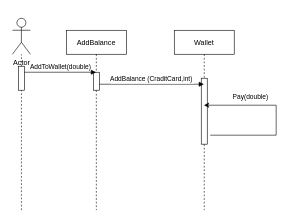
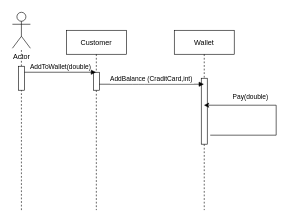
  <mxCell id="0" />
  <mxCell id="1" parent="0" />
- <mxCell id="2" value="AddBalance" style="shape=umlLifeline;perimeter=lifelinePerimeter;container=1;collapsible=0;recursiveResize=0;rounded=0;shadow=0;strokeWidth=1;" parent="1" vertex="1"><mxGeometry x="110" y="50" width="100" height="300" as="geometry" /></mxCell>
+ <mxCell id="2" value="Customer" style="shape=umlLifeline;perimeter=lifelinePerimeter;container=1;collapsible=0;recursiveResize=0;rounded=0;shadow=0;strokeWidth=1;" parent="1" vertex="1"><mxGeometry x="110" y="50" width="100" height="300" as="geometry" /></mxCell>
  <mxCell id="3" value="" style="points=[];perimeter=orthogonalPerimeter;rounded=0;shadow=0;strokeWidth=1;" parent="2" vertex="1"><mxGeometry x="45" y="70" width="10" height="30" as="geometry" /></mxCell>
  <mxCell id="4" value="Wallet" style="shape=umlLifeline;perimeter=lifelinePerimeter;container=1;collapsible=0;recursiveResize=0;rounded=0;shadow=0;strokeWidth=1;" parent="1" vertex="1"><mxGeometry x="290" y="50" width="100" height="300" as="geometry" /></mxCell>
  <mxCell id="5" value="" style="points=[];perimeter=orthogonalPerimeter;rounded=0;shadow=0;strokeWidth=1;" parent="4" vertex="1"><mxGeometry x="45" y="80" width="10" height="110" as="geometry" /></mxCell>
  <mxCell id="6" value="" style="edgeStyle=segmentEdgeStyle;endArrow=classic;html=1;rounded=0;" edge="1" parent="4" target="4"><mxGeometry width="50" height="50" relative="1" as="geometry"><mxPoint x="60" y="175" as="sourcePoint" /><mxPoint x="80" y="125" as="targetPoint" /><Array as="points"><mxPoint x="170" y="175" /><mxPoint x="170" y="125" /></Array></mxGeometry></mxCell>
  <mxCell id="7" value="Pay(double)" style="edgeLabel;html=1;align=center;verticalAlign=middle;resizable=0;points=[];" vertex="1" connectable="0" parent="6"><mxGeometry x="0.345" y="3" relative="1" as="geometry"><mxPoint x="-15" y="-18" as="offset" /></mxGeometry></mxCell>
  <mxCell id="8" value="AddBalance (CraditCard,int)" style="verticalAlign=bottom;endArrow=block;shadow=0;strokeWidth=1;" parent="1" source="3" target="4" edge="1"><mxGeometry relative="1" as="geometry"><mxPoint x="265" y="130" as="sourcePoint" /><Array as="points"><mxPoint x="230" y="140" /></Array><mxPoint as="offset" /></mxGeometry></mxCell>
- <mxCell id="9" value="Actor" style="shape=umlActor;verticalLabelPosition=bottom;verticalAlign=top;html=1;outlineConnect=0;" parent="1" vertex="1"><mxGeometry x="20" y="30" width="30" height="60" as="geometry" /></mxCell>
+ <mxCell id="9" value="Actor" style="shape=umlActor;verticalLabelPosition=bottom;verticalAlign=top;html=1;outlineConnect=0;" parent="1" vertex="1"><mxGeometry x="20" y="20" width="30" height="60" as="geometry" /></mxCell>
  <mxCell id="10" value="" style="endArrow=none;dashed=1;html=1;" parent="1" target="9" edge="1"><mxGeometry width="50" height="50" relative="1" as="geometry"><mxPoint x="35" y="350" as="sourcePoint" /><mxPoint x="35" y="120" as="targetPoint" /><Array as="points"><mxPoint x="35" y="240" /></Array></mxGeometry></mxCell>
  <mxCell id="11" value="" style="html=1;points=[];perimeter=orthogonalPerimeter;" parent="1" vertex="1"><mxGeometry x="30" y="110" width="10" height="40" as="geometry" /></mxCell>
  <mxCell id="12" value="AddToWallet(double)" style="html=1;verticalAlign=bottom;endArrow=block;" parent="1" target="2" edge="1"><mxGeometry width="80" relative="1" as="geometry"><mxPoint x="40" y="120" as="sourcePoint" /><mxPoint x="110" y="120" as="targetPoint" /></mxGeometry></mxCell>
